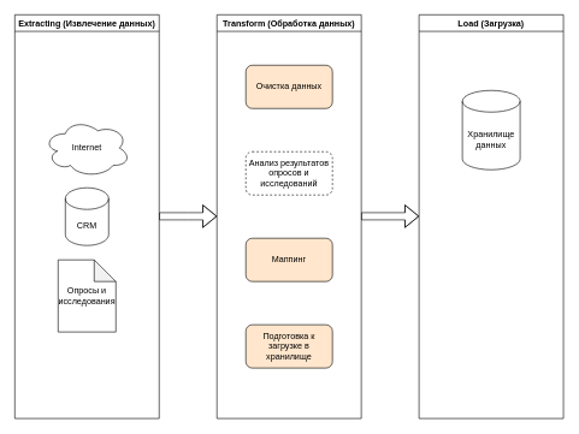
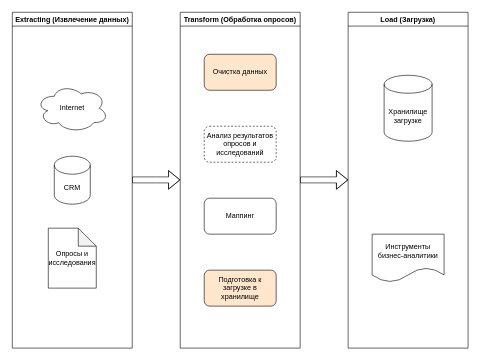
  <mxCell id="0" />
  <mxCell id="1" parent="0" />
- <mxCell id="2" value="Internet" style="ellipse;shape=cloud;whiteSpace=wrap;html=1;" vertex="1" parent="1"><mxGeometry x="60" y="165" width="120" height="80" as="geometry" /></mxCell>
+ <mxCell id="2" value="Internet" style="ellipse;shape=cloud;whiteSpace=wrap;html=1;" vertex="1" parent="1"><mxGeometry x="60" y="140" width="120" height="80" as="geometry" /></mxCell>
  <mxCell id="3" value="CRM" style="shape=cylinder3;whiteSpace=wrap;html=1;boundedLbl=1;backgroundOutline=1;size=15;" vertex="1" parent="1"><mxGeometry x="90" y="260" width="60" height="80" as="geometry" /></mxCell>
- <mxCell id="4" value="Опросы и исследования" style="shape=note;whiteSpace=wrap;html=1;backgroundOutline=1;darkOpacity=0.05;" vertex="1" parent="1"><mxGeometry x="80" y="360" width="80" height="100" as="geometry" /></mxCell>
+ <mxCell id="4" value="Опросы и исследования" style="shape=note;whiteSpace=wrap;html=1;backgroundOutline=1;darkOpacity=0.05;" vertex="1" parent="1"><mxGeometry x="80" y="380" width="80" height="100" as="geometry" /></mxCell>
  <mxCell id="5" value="Очистка данных" style="rounded=1;whiteSpace=wrap;html=1;fillColor=#ffe6cc;" vertex="1" parent="1"><mxGeometry x="340" y="90" width="120" height="60" as="geometry" /></mxCell>
  <mxCell id="6" value="Анализ результатов опросов и исследований" style="rounded=1;whiteSpace=wrap;html=1;dashed=1;" vertex="1" parent="1"><mxGeometry x="340" y="210" width="120" height="60" as="geometry" /></mxCell>
- <mxCell id="7" value="Маппинг" style="rounded=1;whiteSpace=wrap;html=1;fillColor=#ffe6cc;" vertex="1" parent="1"><mxGeometry x="340" y="330" width="120" height="60" as="geometry" /></mxCell>
+ <mxCell id="7" value="Маппинг" style="rounded=1;whiteSpace=wrap;html=1;" vertex="1" parent="1"><mxGeometry x="340" y="330" width="120" height="60" as="geometry" /></mxCell>
  <mxCell id="8" value="Подготовка к загрузке в хранилище" style="rounded=1;whiteSpace=wrap;html=1;fillColor=#ffe6cc;" vertex="1" parent="1"><mxGeometry x="340" y="450" width="120" height="60" as="geometry" /></mxCell>
  <mxCell id="9" value="Extracting (Извлечение данных)" style="swimlane;whiteSpace=wrap;html=1;" vertex="1" parent="1"><mxGeometry x="20" y="20" width="200" height="560" as="geometry" /></mxCell>
- <mxCell id="10" value="Transform (Обработка данных)" style="swimlane;whiteSpace=wrap;html=1;" vertex="1" parent="1"><mxGeometry x="300" y="20" width="200" height="560" as="geometry" /></mxCell>
+ <mxCell id="10" value="Transform (Обработка опросов)" style="swimlane;whiteSpace=wrap;html=1;" vertex="1" parent="1"><mxGeometry x="300" y="20" width="200" height="560" as="geometry" /></mxCell>
  <mxCell id="11" value="Load (Загрузка)" style="swimlane;whiteSpace=wrap;html=1;" vertex="1" parent="1"><mxGeometry x="580" y="20" width="200" height="560" as="geometry" /></mxCell>
- <mxCell id="12" value="Хранилище данных" style="shape=cylinder3;whiteSpace=wrap;html=1;boundedLbl=1;backgroundOutline=1;size=15;" vertex="1" parent="11"><mxGeometry x="60" y="105" width="80" height="110" as="geometry" /></mxCell>
+ <mxCell id="12" value="Хранилище загрузке" style="shape=cylinder3;whiteSpace=wrap;html=1;boundedLbl=1;backgroundOutline=1;size=15;" vertex="1" parent="11"><mxGeometry x="60" y="105" width="80" height="110" as="geometry" /></mxCell>
+ <mxCell id="13" value="Инструменты бизнес-аналитики" style="shape=document;whiteSpace=wrap;html=1;boundedLbl=1;" vertex="1" parent="11"><mxGeometry x="40" y="370" width="120" height="80" as="geometry" /></mxCell>
  <mxCell id="14" value="" style="shape=flexArrow;endArrow=classic;html=1;rounded=0;" edge="1" parent="1"><mxGeometry width="50" height="50" relative="1" as="geometry"><mxPoint x="220" y="299.5" as="sourcePoint" /><mxPoint x="300" y="299.5" as="targetPoint" /><Array as="points"><mxPoint x="260" y="299.5" /></Array></mxGeometry></mxCell>
  <mxCell id="15" value="" style="shape=flexArrow;endArrow=classic;html=1;rounded=0;" edge="1" parent="1"><mxGeometry width="50" height="50" relative="1" as="geometry"><mxPoint x="500" y="299.5" as="sourcePoint" /><mxPoint x="580" y="299.5" as="targetPoint" /><Array as="points"><mxPoint x="540" y="299.5" /></Array></mxGeometry></mxCell>
